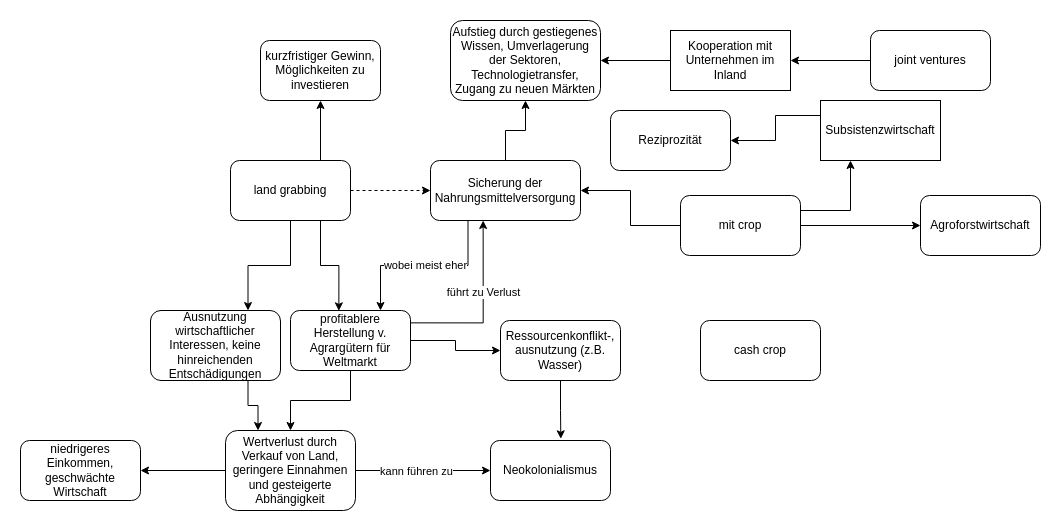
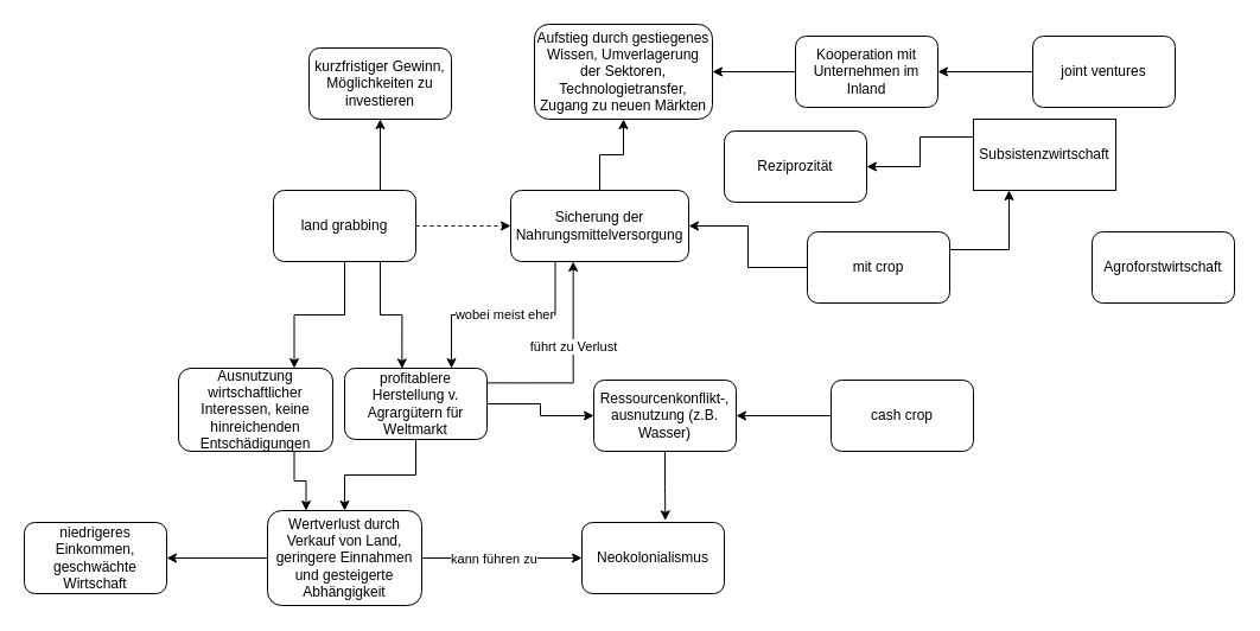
  <mxCell id="0" />
  <mxCell id="1" parent="0" />
  <mxCell id="2" value="" style="edgeStyle=orthogonalEdgeStyle;rounded=0;orthogonalLoop=1;jettySize=auto;html=1;dashed=1;" edge="1" parent="1" source="5" target="9"><mxGeometry relative="1" as="geometry" /></mxCell>
  <mxCell id="3" style="edgeStyle=orthogonalEdgeStyle;rounded=0;orthogonalLoop=1;jettySize=auto;html=1;exitX=0.75;exitY=0;exitDx=0;exitDy=0;" edge="1" parent="1" source="5" target="19"><mxGeometry relative="1" as="geometry"><mxPoint x="400" y="110" as="targetPoint" /></mxGeometry></mxCell>
  <mxCell id="4" style="edgeStyle=orthogonalEdgeStyle;rounded=0;orthogonalLoop=1;jettySize=auto;html=1;exitX=0.5;exitY=1;exitDx=0;exitDy=0;entryX=0.75;entryY=0;entryDx=0;entryDy=0;" edge="1" parent="1" source="5" target="18"><mxGeometry relative="1" as="geometry" /></mxCell>
  <mxCell id="5" value="land grabbing" style="rounded=1;whiteSpace=wrap;html=1;" vertex="1" parent="1"><mxGeometry x="230" y="160" width="120" height="60" as="geometry" /></mxCell>
  <mxCell id="6" style="edgeStyle=orthogonalEdgeStyle;rounded=0;orthogonalLoop=1;jettySize=auto;html=1;exitX=0.5;exitY=0;exitDx=0;exitDy=0;" edge="1" parent="1" source="9" target="20"><mxGeometry relative="1" as="geometry"><mxPoint x="540" y="100" as="targetPoint" /></mxGeometry></mxCell>
  <mxCell id="7" style="edgeStyle=orthogonalEdgeStyle;rounded=0;orthogonalLoop=1;jettySize=auto;html=1;exitX=0.25;exitY=1;exitDx=0;exitDy=0;entryX=0.75;entryY=0;entryDx=0;entryDy=0;" edge="1" parent="1" source="9" target="12"><mxGeometry relative="1" as="geometry" /></mxCell>
  <mxCell id="8" value="wobei meist eher" style="edgeLabel;html=1;align=center;verticalAlign=middle;resizable=0;points=[];" vertex="1" connectable="0" parent="7"><mxGeometry x="-0.014" y="-1" relative="1" as="geometry"><mxPoint as="offset" /></mxGeometry></mxCell>
  <mxCell id="9" value="Sicherung der Nahrungsmittelversorgung" style="rounded=1;whiteSpace=wrap;html=1;" vertex="1" parent="1"><mxGeometry x="430" y="160" width="150" height="60" as="geometry" /></mxCell>
  <mxCell id="10" value="" style="edgeStyle=orthogonalEdgeStyle;rounded=0;orthogonalLoop=1;jettySize=auto;html=1;" edge="1" parent="1" source="12" target="16"><mxGeometry relative="1" as="geometry" /></mxCell>
  <mxCell id="11" value="" style="edgeStyle=orthogonalEdgeStyle;rounded=0;orthogonalLoop=1;jettySize=auto;html=1;" edge="1" parent="1" source="12" target="25"><mxGeometry relative="1" as="geometry" /></mxCell>
  <mxCell id="12" value="profitablere Herstellung v. Agrargütern für Weltmarkt" style="whiteSpace=wrap;html=1;rounded=1;" vertex="1" parent="1"><mxGeometry x="290" y="310" width="120" height="60" as="geometry" /></mxCell>
  <mxCell id="13" value="" style="edgeStyle=orthogonalEdgeStyle;rounded=0;orthogonalLoop=1;jettySize=auto;html=1;" edge="1" parent="1" source="16" target="29"><mxGeometry relative="1" as="geometry" /></mxCell>
  <mxCell id="14" value="kann führen zu" style="edgeLabel;html=1;align=center;verticalAlign=middle;resizable=0;points=[];" vertex="1" connectable="0" parent="13"><mxGeometry x="-0.114" relative="1" as="geometry"><mxPoint as="offset" /></mxGeometry></mxCell>
  <mxCell id="15" value="" style="edgeStyle=orthogonalEdgeStyle;rounded=0;orthogonalLoop=1;jettySize=auto;html=1;" edge="1" parent="1" source="16" target="31"><mxGeometry relative="1" as="geometry" /></mxCell>
  <mxCell id="16" value="Wertverlust durch Verkauf von Land, geringere Einnahmen und gesteigerte Abhängigkeit" style="whiteSpace=wrap;html=1;rounded=1;" vertex="1" parent="1"><mxGeometry x="225" y="430" width="130" height="80" as="geometry" /></mxCell>
  <mxCell id="17" style="edgeStyle=orthogonalEdgeStyle;rounded=0;orthogonalLoop=1;jettySize=auto;html=1;exitX=0.75;exitY=1;exitDx=0;exitDy=0;entryX=0.25;entryY=0;entryDx=0;entryDy=0;" edge="1" parent="1" source="18" target="16"><mxGeometry relative="1" as="geometry" /></mxCell>
  <mxCell id="18" value="Ausnutzung wirtschaftlicher Interessen, keine hinreichenden Entschädigungen" style="rounded=1;whiteSpace=wrap;html=1;" vertex="1" parent="1"><mxGeometry x="150" y="310" width="130" height="70" as="geometry" /></mxCell>
  <mxCell id="19" value="kurzfristiger Gewinn, Möglichkeiten zu investieren" style="rounded=1;whiteSpace=wrap;html=1;" vertex="1" parent="1"><mxGeometry x="260" y="40" width="120" height="60" as="geometry" /></mxCell>
  <mxCell id="20" value="Aufstieg durch gestiegenes Wissen, Umverlagerung der Sektoren, Technologietransfer, Zugang zu neuen Märkten" style="rounded=1;whiteSpace=wrap;html=1;" vertex="1" parent="1"><mxGeometry x="450" y="20" width="150" height="80" as="geometry" /></mxCell>
  <mxCell id="21" style="edgeStyle=orthogonalEdgeStyle;rounded=0;orthogonalLoop=1;jettySize=auto;html=1;exitX=0;exitY=0.5;exitDx=0;exitDy=0;entryX=1;entryY=0.5;entryDx=0;entryDy=0;" edge="1" parent="1" source="22" target="20"><mxGeometry relative="1" as="geometry" /></mxCell>
- <mxCell id="22" value="Kooperation mit Unternehmen im Inland" style="whiteSpace=wrap;html=1;rounded=0;" vertex="1" parent="1"><mxGeometry x="670" y="30" width="120" height="60" as="geometry" /></mxCell>
+ <mxCell id="22" value="Kooperation mit Unternehmen im Inland" style="rounded=1;whiteSpace=wrap;html=1;" vertex="1" parent="1"><mxGeometry x="670" y="30" width="120" height="60" as="geometry" /></mxCell>
  <mxCell id="23" style="edgeStyle=orthogonalEdgeStyle;rounded=0;orthogonalLoop=1;jettySize=auto;html=1;exitX=0;exitY=0.5;exitDx=0;exitDy=0;entryX=1;entryY=0.5;entryDx=0;entryDy=0;" edge="1" parent="1" source="24" target="22"><mxGeometry relative="1" as="geometry" /></mxCell>
  <mxCell id="24" value="joint ventures" style="rounded=1;whiteSpace=wrap;html=1;" vertex="1" parent="1"><mxGeometry x="870" y="30" width="120" height="60" as="geometry" /></mxCell>
  <mxCell id="25" value="Ressourcenkonflikt-, ausnutzung (z.B. Wasser)" style="whiteSpace=wrap;html=1;rounded=1;" vertex="1" parent="1"><mxGeometry x="500" y="320" width="120" height="60" as="geometry" /></mxCell>
  <mxCell id="26" style="edgeStyle=orthogonalEdgeStyle;rounded=0;orthogonalLoop=1;jettySize=auto;html=1;exitX=0.75;exitY=1;exitDx=0;exitDy=0;entryX=0.403;entryY=0.006;entryDx=0;entryDy=0;entryPerimeter=0;" edge="1" parent="1" source="5" target="12"><mxGeometry relative="1" as="geometry" /></mxCell>
  <mxCell id="27" style="edgeStyle=orthogonalEdgeStyle;rounded=0;orthogonalLoop=1;jettySize=auto;html=1;exitX=1;exitY=0.25;exitDx=0;exitDy=0;entryX=0.351;entryY=1.044;entryDx=0;entryDy=0;entryPerimeter=0;" edge="1" parent="1"><mxGeometry relative="1" as="geometry"><mxPoint x="410" y="322.36" as="sourcePoint" /><mxPoint x="482.65" y="220" as="targetPoint" /><Array as="points"><mxPoint x="483" y="322" /></Array></mxGeometry></mxCell>
  <mxCell id="28" value="führt zu Verlust " style="edgeLabel;html=1;align=center;verticalAlign=middle;resizable=0;points=[];" vertex="1" connectable="0" parent="27"><mxGeometry x="0.189" relative="1" as="geometry"><mxPoint as="offset" /></mxGeometry></mxCell>
  <mxCell id="29" value="Neokolonialismus" style="whiteSpace=wrap;html=1;rounded=1;" vertex="1" parent="1"><mxGeometry x="490" y="440" width="120" height="60" as="geometry" /></mxCell>
  <mxCell id="30" style="edgeStyle=orthogonalEdgeStyle;rounded=0;orthogonalLoop=1;jettySize=auto;html=1;exitX=0.5;exitY=1;exitDx=0;exitDy=0;entryX=0.586;entryY=-0.028;entryDx=0;entryDy=0;entryPerimeter=0;" edge="1" parent="1" source="25" target="29"><mxGeometry relative="1" as="geometry" /></mxCell>
  <mxCell id="31" value="niedrigeres Einkommen, geschwächte Wirtschaft" style="whiteSpace=wrap;html=1;rounded=1;" vertex="1" parent="1"><mxGeometry x="20" y="440" width="120" height="60" as="geometry" /></mxCell>
+ <mxCell id="32" style="edgeStyle=orthogonalEdgeStyle;rounded=0;orthogonalLoop=1;jettySize=auto;html=1;exitX=0;exitY=0.5;exitDx=0;exitDy=0;entryX=1;entryY=0.5;entryDx=0;entryDy=0;" edge="1" parent="1" source="33" target="25"><mxGeometry relative="1" as="geometry" /></mxCell>
  <mxCell id="33" value="cash crop" style="rounded=1;whiteSpace=wrap;html=1;" vertex="1" parent="1"><mxGeometry x="700" y="320" width="120" height="60" as="geometry" /></mxCell>
  <mxCell id="34" style="edgeStyle=orthogonalEdgeStyle;rounded=0;orthogonalLoop=1;jettySize=auto;html=1;exitX=0;exitY=0.5;exitDx=0;exitDy=0;entryX=1;entryY=0.5;entryDx=0;entryDy=0;" edge="1" parent="1" source="37" target="9"><mxGeometry relative="1" as="geometry" /></mxCell>
  <mxCell id="35" style="edgeStyle=orthogonalEdgeStyle;rounded=0;orthogonalLoop=1;jettySize=auto;html=1;exitX=1;exitY=0.25;exitDx=0;exitDy=0;entryX=0.25;entryY=1;entryDx=0;entryDy=0;" edge="1" parent="1" source="37" target="39"><mxGeometry relative="1" as="geometry" /></mxCell>
- <mxCell id="36" style="edgeStyle=orthogonalEdgeStyle;rounded=0;orthogonalLoop=1;jettySize=auto;html=1;exitX=1;exitY=0.5;exitDx=0;exitDy=0;entryX=0;entryY=0.5;entryDx=0;entryDy=0;" edge="1" parent="1" source="37" target="41"><mxGeometry relative="1" as="geometry" /></mxCell>
  <mxCell id="37" value="mit crop" style="rounded=1;whiteSpace=wrap;html=1;" vertex="1" parent="1"><mxGeometry x="680" y="195" width="120" height="60" as="geometry" /></mxCell>
  <mxCell id="38" style="edgeStyle=orthogonalEdgeStyle;rounded=0;orthogonalLoop=1;jettySize=auto;html=1;exitX=0;exitY=0.25;exitDx=0;exitDy=0;" edge="1" parent="1" source="39" target="40"><mxGeometry relative="1" as="geometry"><mxPoint x="700" y="115" as="targetPoint" /></mxGeometry></mxCell>
  <mxCell id="39" value="Subsistenzwirtschaft" style="whiteSpace=wrap;html=1;rounded=0;" vertex="1" parent="1"><mxGeometry x="820" y="100" width="120" height="60" as="geometry" /></mxCell>
  <mxCell id="40" value="Reziprozität" style="rounded=1;whiteSpace=wrap;html=1;" vertex="1" parent="1"><mxGeometry x="610" y="110" width="120" height="60" as="geometry" /></mxCell>
  <mxCell id="41" value="Agroforstwirtschaft" style="rounded=1;whiteSpace=wrap;html=1;" vertex="1" parent="1"><mxGeometry x="920" y="195" width="120" height="60" as="geometry" /></mxCell>
